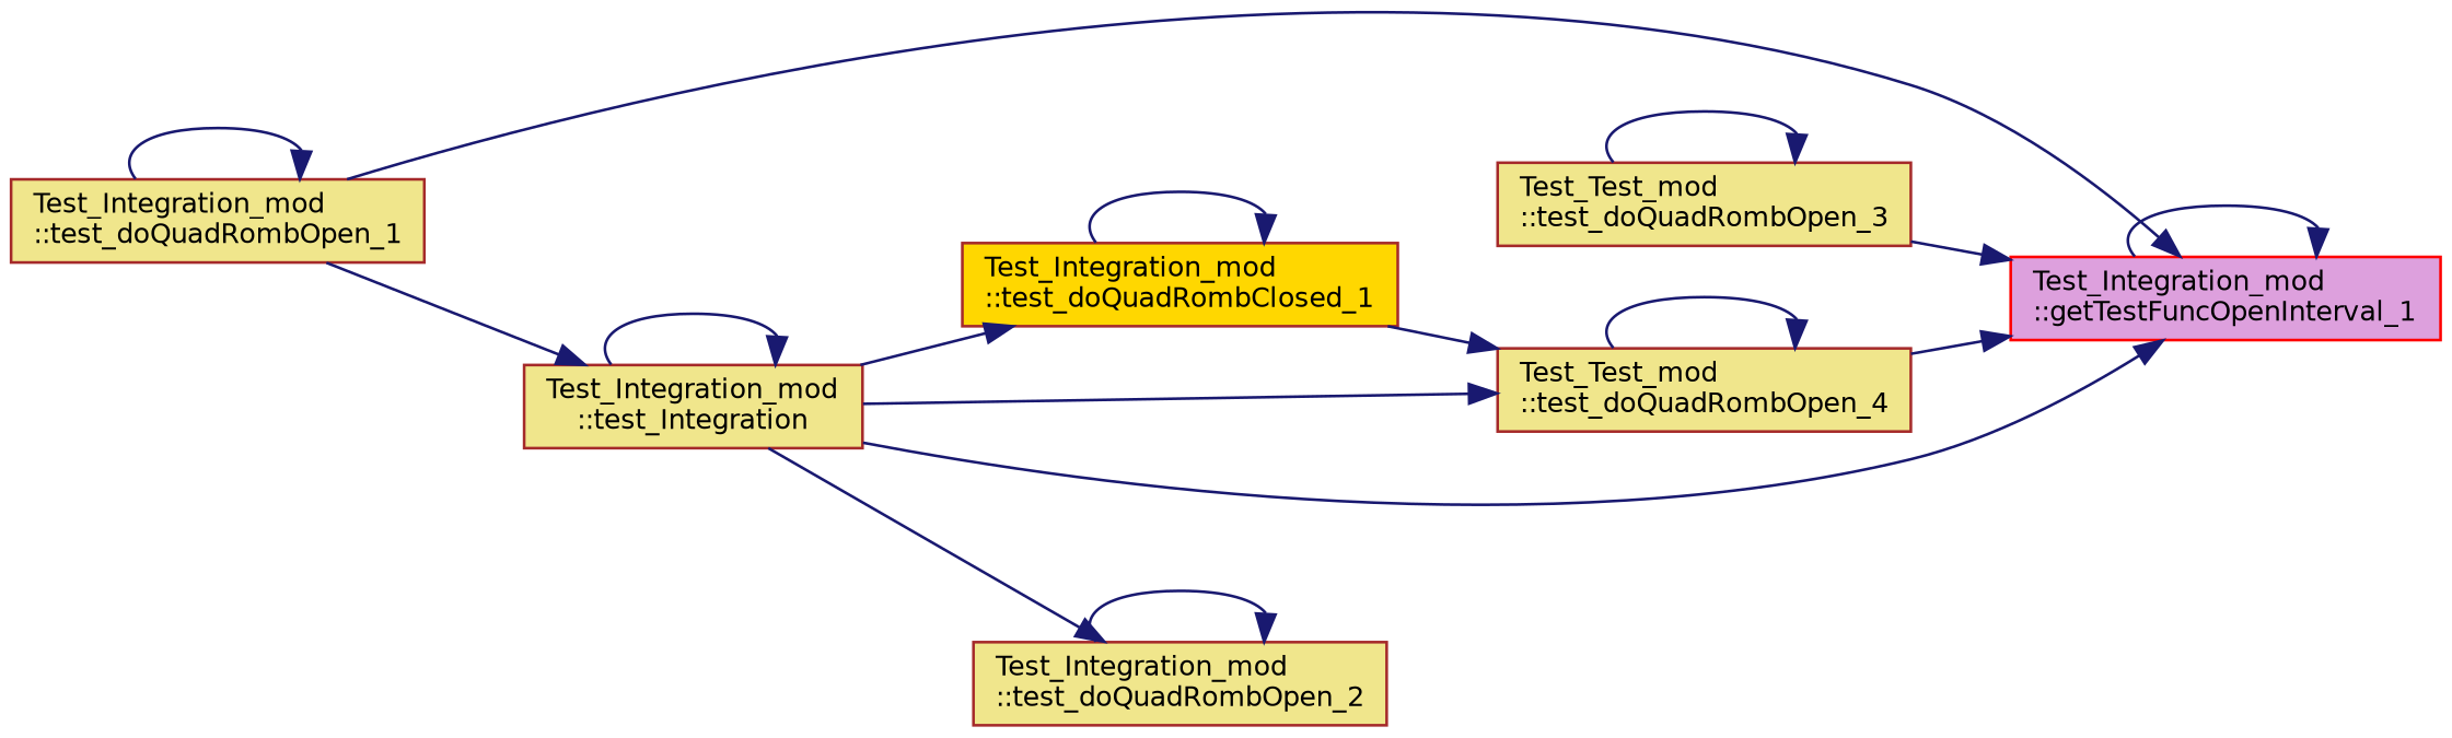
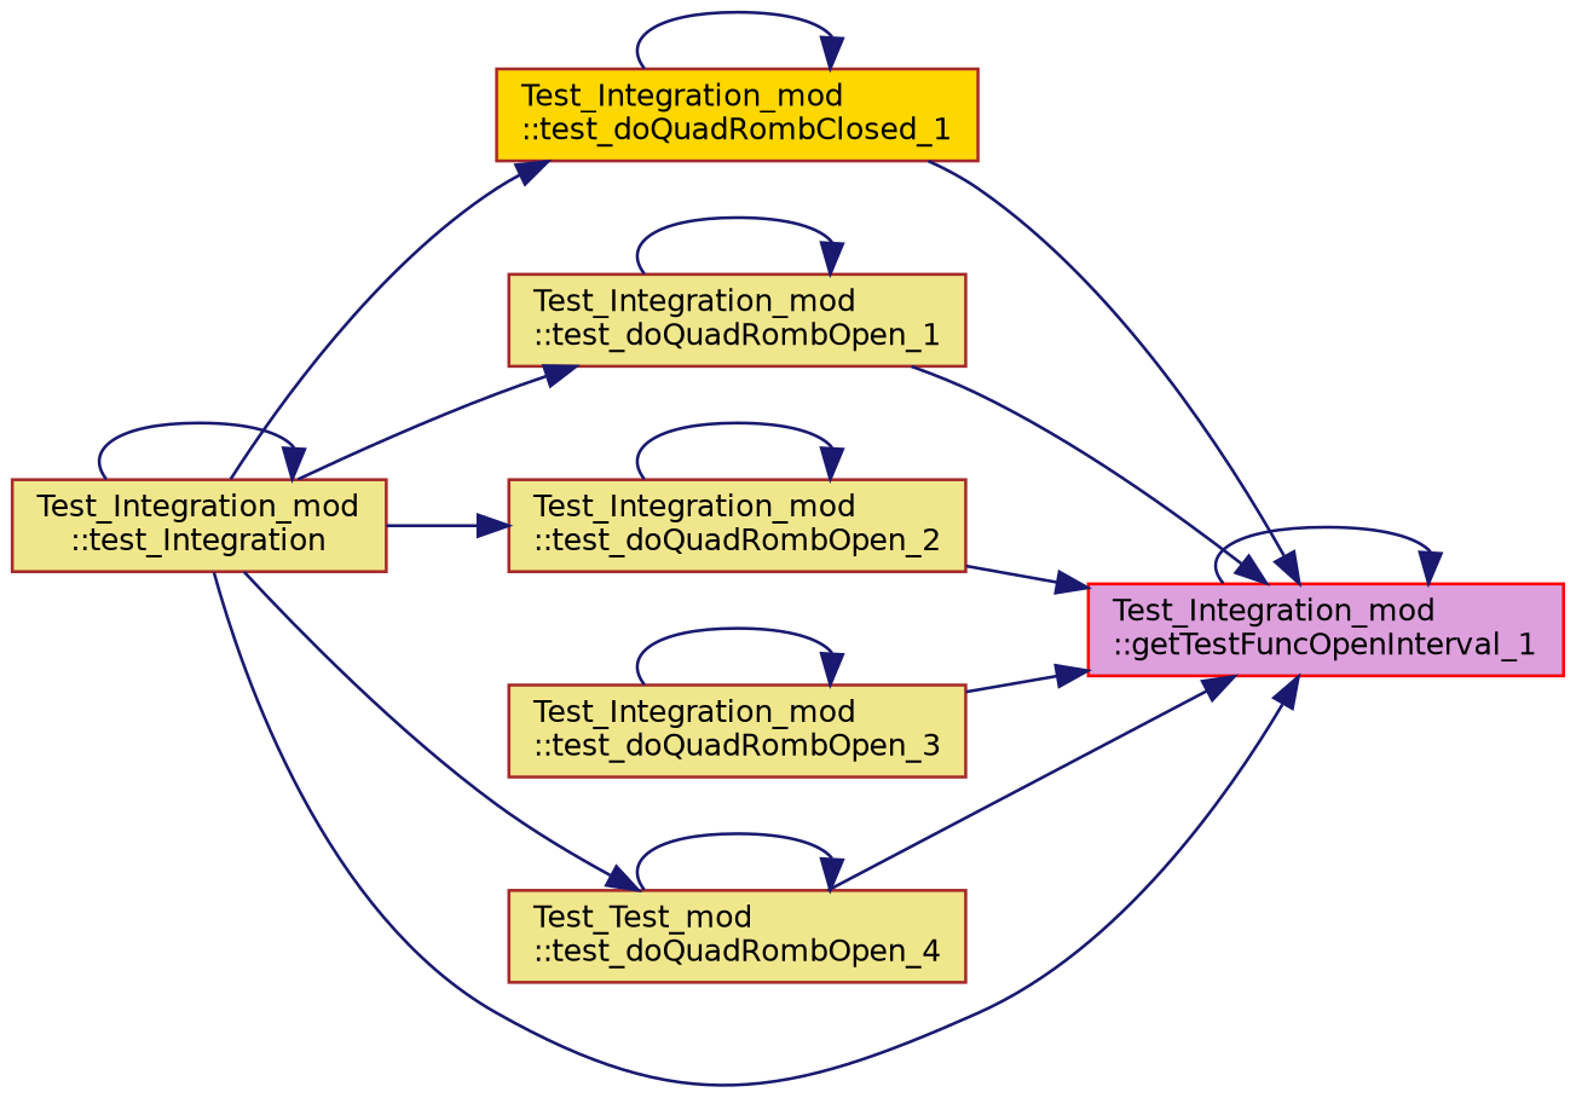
  digraph {
    rankdir=RL
    node [color=brown fillcolor=khaki fontname=Helvetica fontsize=10 shape=record style=filled]
    edge [color=midnightblue dir=back fontname=Helvetica fontsize=10 labelfontname=Helvetica labelfontsize=10 style=solid]
    n1 [color=red fillcolor=plum fontcolor=black height=0.2 label="Test_Integration_mod\l::getTestFuncOpenInterval_1" width=0.4]
    n2 [fillcolor=gold height=0.2 label="Test_Integration_mod\l::test_doQuadRombClosed_1" width=0.4]
    n3 [height=0.2 label="Test_Integration_mod\l::test_doQuadRombOpen_1" width=0.4]
    n4 [height=0.2 label="Test_Integration_mod\l::test_doQuadRombOpen_2" width=0.4]
-   n5 [height=0.2 label="Test_Test_mod\l::test_doQuadRombOpen_3" width=0.4]
+   n5 [height=0.2 label="Test_Integration_mod\l::test_doQuadRombOpen_3" width=0.4]
    n6 [height=0.2 label="Test_Test_mod\l::test_doQuadRombOpen_4" width=0.4]
    n7 [height=0.2 label="Test_Integration_mod\l::test_Integration" width=0.4]
    n1 -> n1
-   n6 -> n2
+   n1 -> n2
    n1 -> n3
+   n1 -> n4
    n1 -> n5
    n1 -> n6
    n1 -> n7
    n2 -> n2
    n2 -> n7
    n3 -> n3
-   n7 -> n3
+   n3 -> n7
    n4 -> n4
    n4 -> n7
    n5 -> n5
    n6 -> n6
    n6 -> n7
    n7 -> n7
  }
